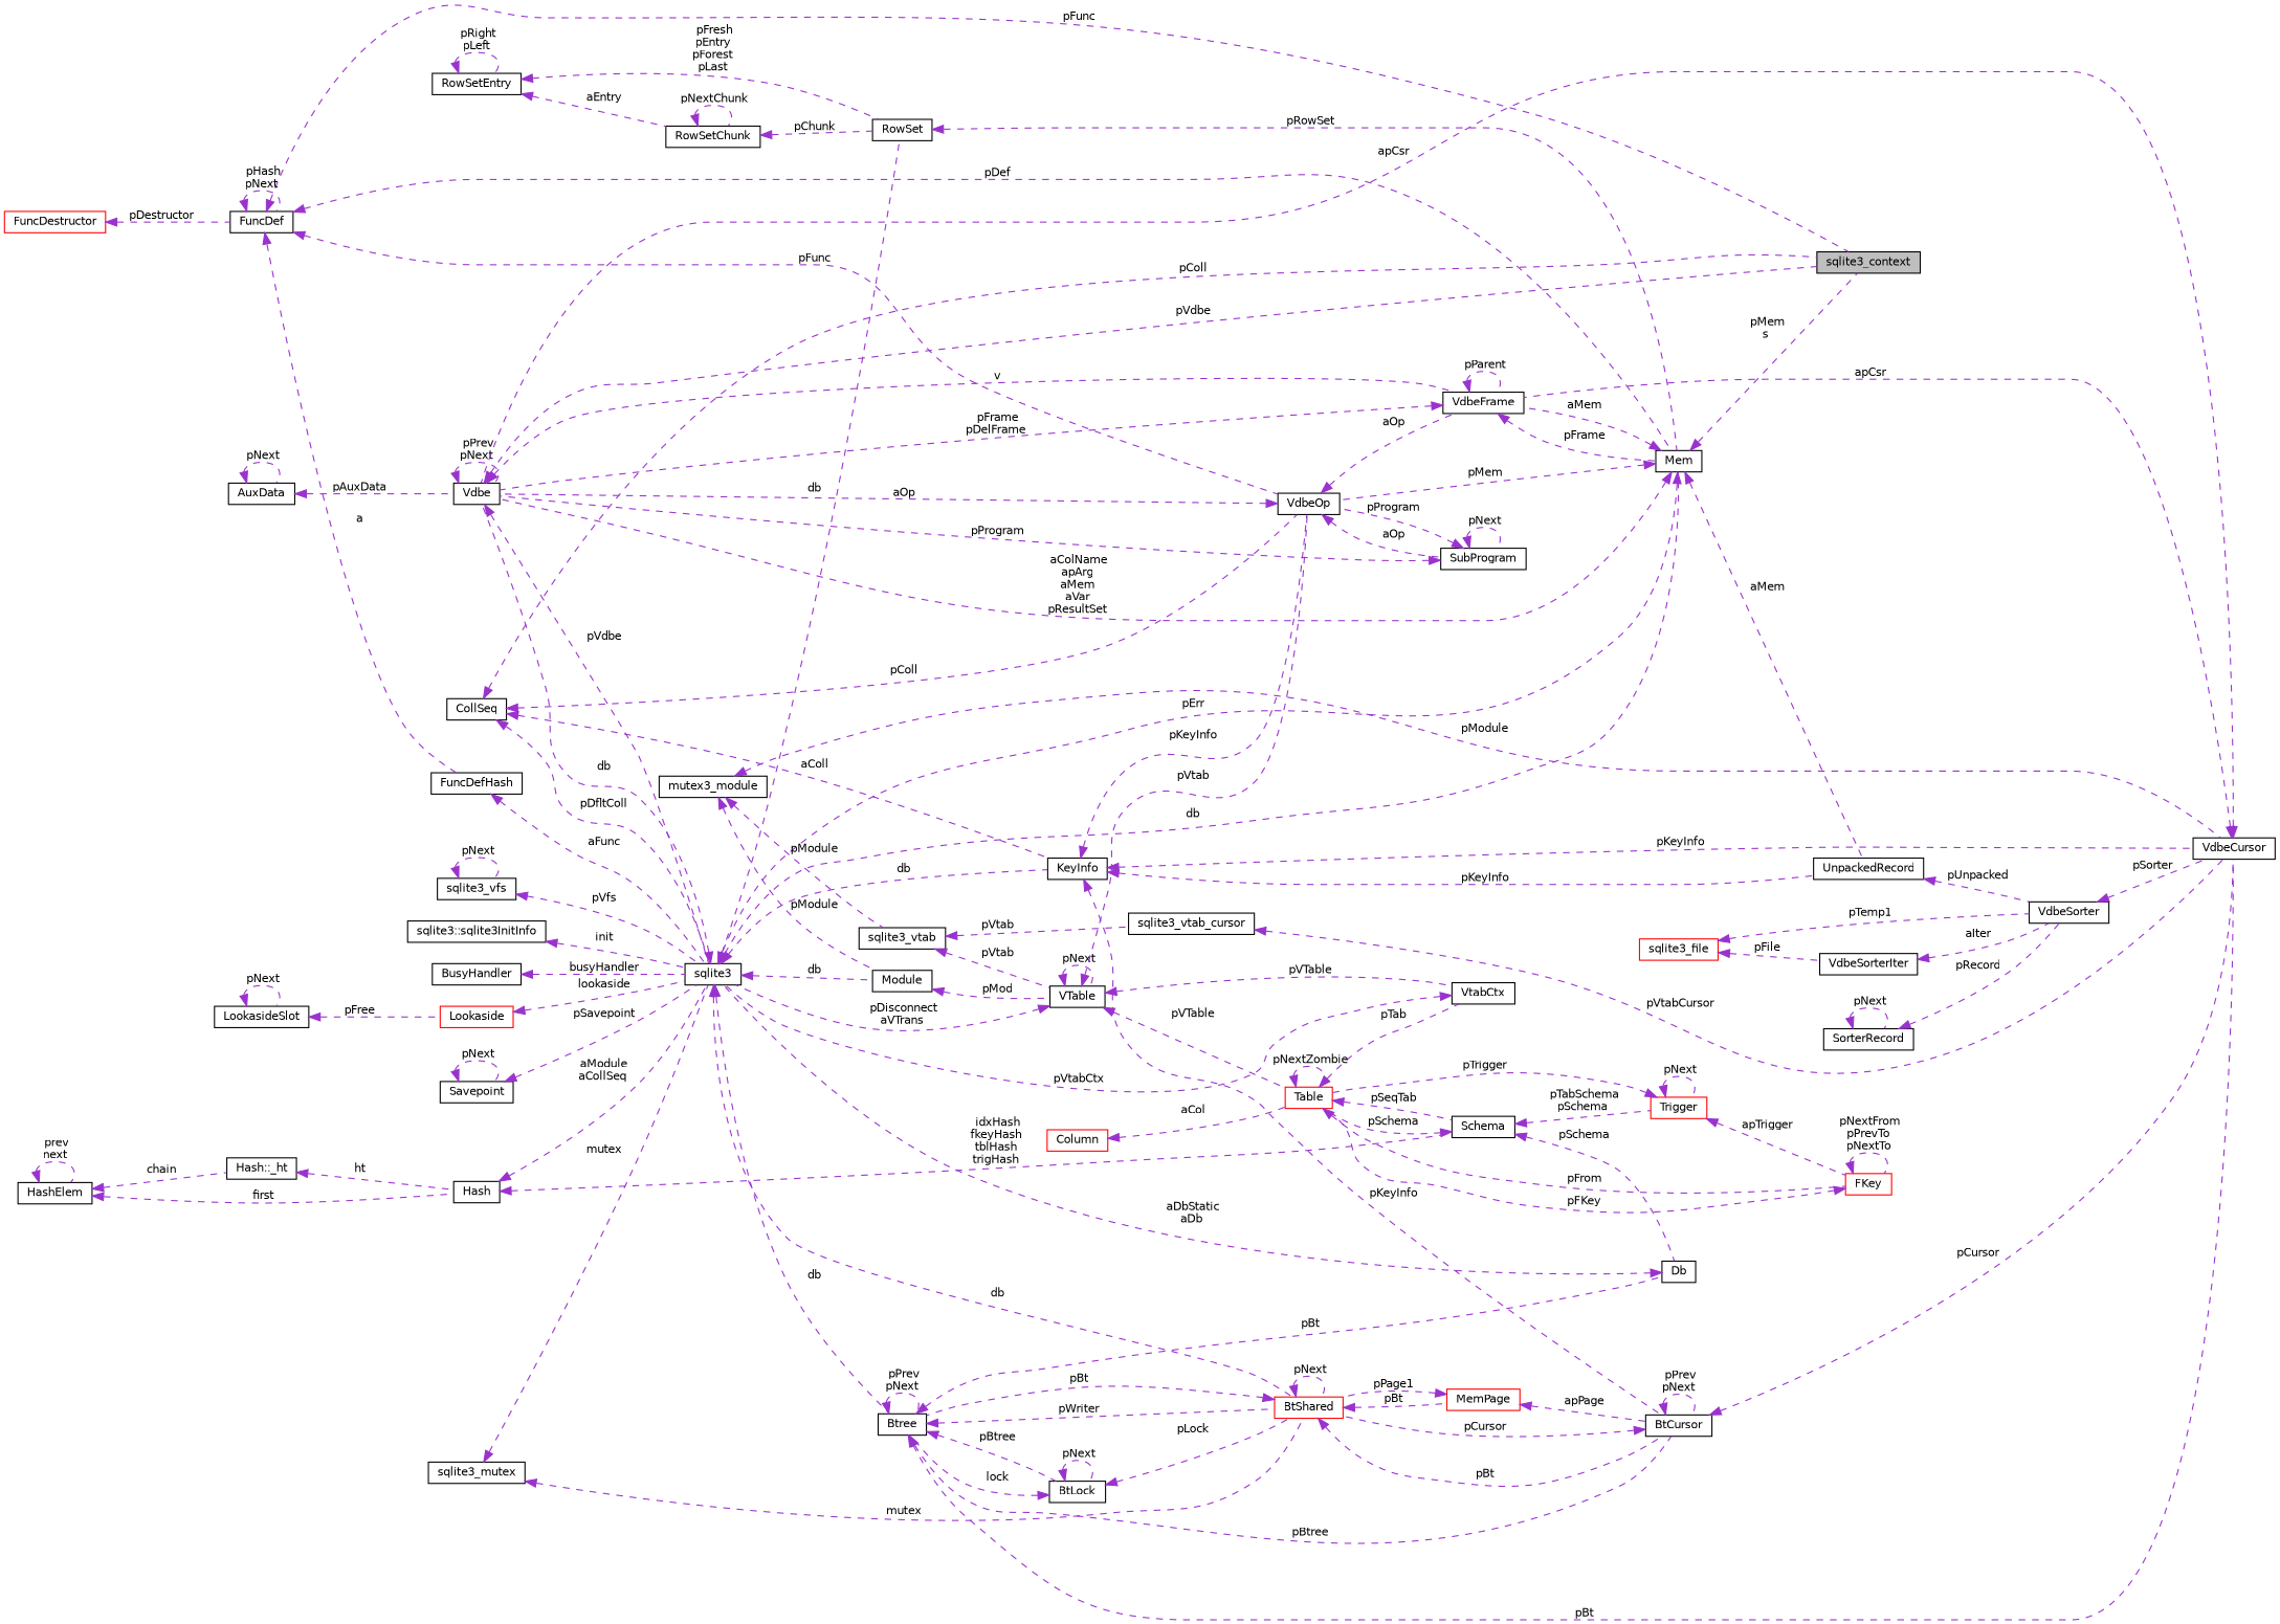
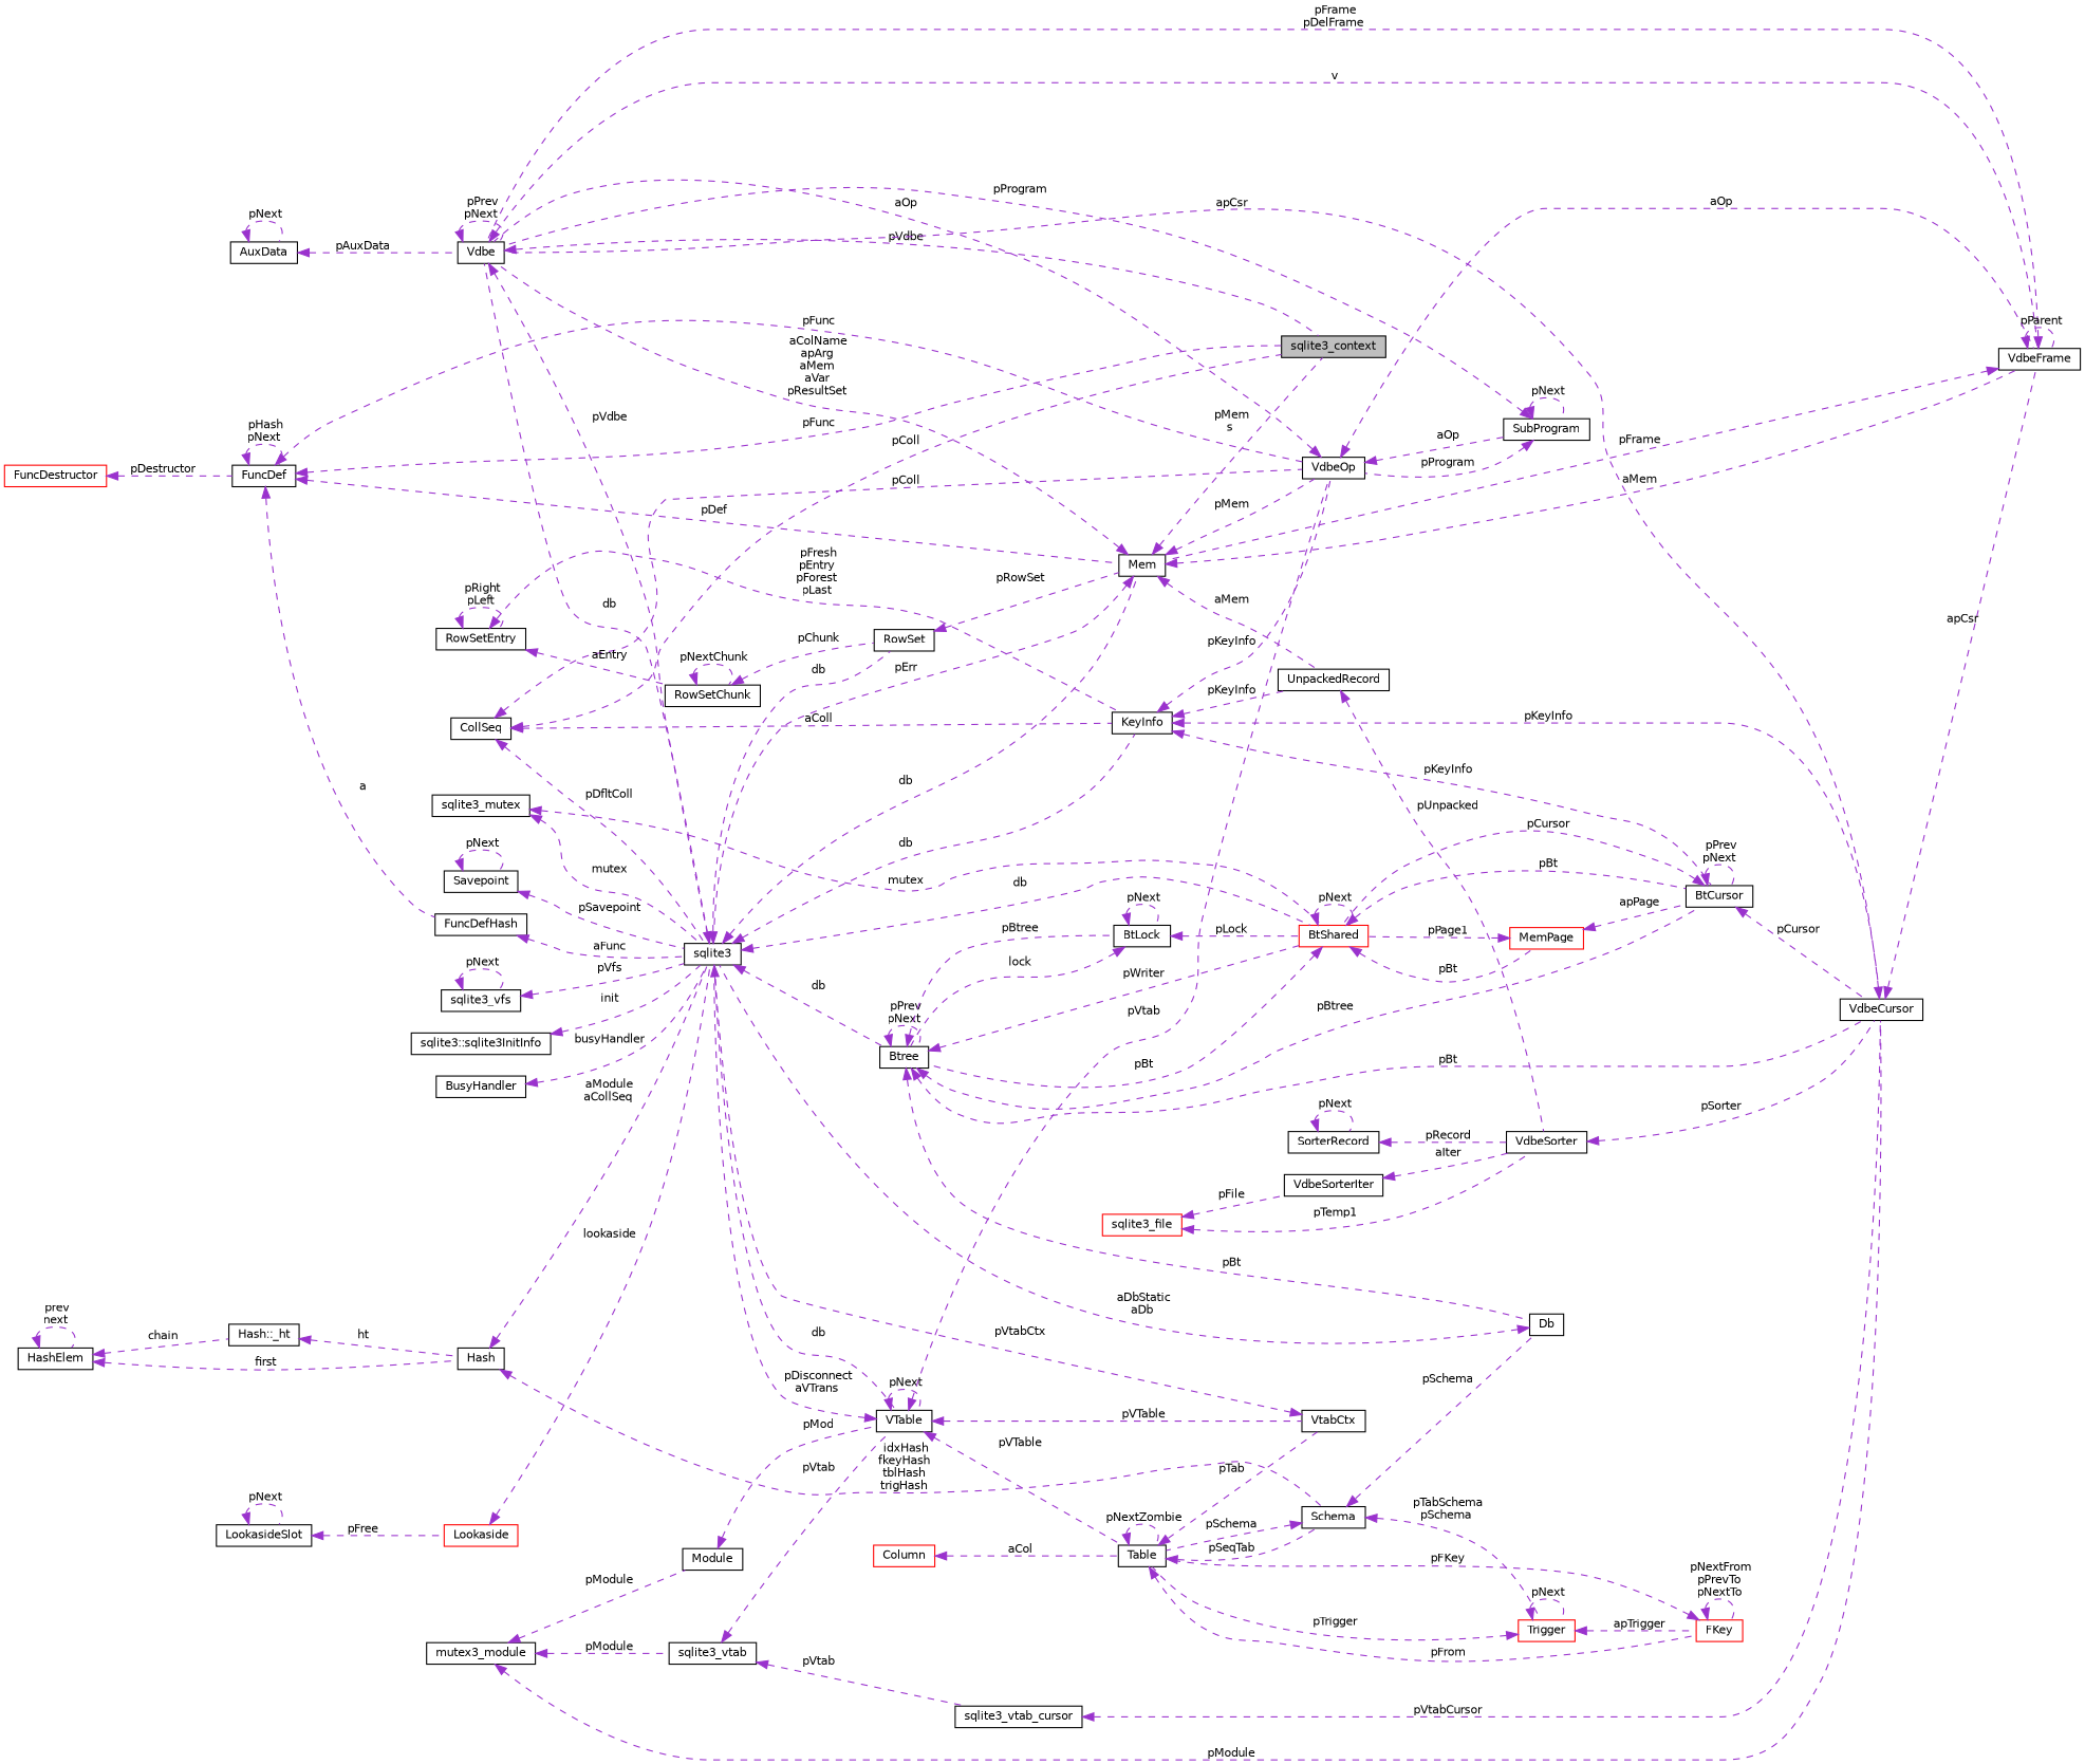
  digraph {
    rankdir=LR
    node [color=black fillcolor=white fontname=Helvetica fontsize=10 shape=record style=filled]
    edge [color=darkorchid3 dir=back fontname=Helvetica fontsize=10 labelfontname=Helvetica labelfontsize=10 style=dashed]
    n1 [fillcolor=grey75 fontcolor=black height=0.2 label=sqlite3_context width=0.4]
    n2 [height=0.2 label=Vdbe width=0.4]
    n3 [height=0.2 label=sqlite3 width=0.4]
    n4 [height=0.2 label=VdbeFrame width=0.4]
    n5 [height=0.2 label=Mem width=0.4]
    n6 [height=0.2 label=VTable width=0.4]
    n7 [height=0.2 label=Btree width=0.4]
    n8 [color=red height=0.2 label=BtShared width=0.4]
    n9 [height=0.2 label=KeyInfo width=0.4]
    n10 [height=0.2 label=RowSet width=0.4]
    n11 [height=0.2 label=UnpackedRecord width=0.4]
    n12 [height=0.2 label=VdbeOp width=0.4]
    n13 [height=0.2 label=VdbeSorter width=0.4]
    n14 [height=0.2 label=SubProgram width=0.4]
    n15 [height=0.2 label=VtabCtx width=0.4]
-   n16 [color=red height=0.2 label=Table width=0.4]
+   n16 [height=0.2 label=Table width=0.4]
    n17 [height=0.2 label=VdbeCursor width=0.4]
    n18 [height=0.2 label=Db width=0.4]
    n19 [height=0.2 label=BtCursor width=0.4]
    n20 [height=0.2 label=BtLock width=0.4]
    n21 [color=red height=0.2 label=MemPage width=0.4]
    n22 [height=0.2 label=Savepoint width=0.4]
    n23 [height=0.2 label=FuncDefHash width=0.4]
    n24 [height=0.2 label=FuncDef width=0.4]
    n25 [color=red height=0.2 label=FuncDestructor width=0.4]
    n26 [color=red height=0.2 label=Lookaside width=0.4]
    n27 [height=0.2 label=LookasideSlot width=0.4]
    n28 [height=0.2 label=sqlite3_mutex width=0.4]
    n29 [height=0.2 label=sqlite3_vfs width=0.4]
    n30 [height=0.2 label="sqlite3::sqlite3InitInfo" width=0.4]
    n31 [height=0.2 label=BusyHandler width=0.4]
    n32 [height=0.2 label=Schema width=0.4]
    n33 [color=red height=0.2 label=FKey width=0.4]
    n34 [height=0.2 label=Module width=0.4]
    n35 [height=0.2 label=mutex3_module width=0.4]
    n36 [height=0.2 label=sqlite3_vtab width=0.4]
    n37 [height=0.2 label=sqlite3_vtab_cursor width=0.4]
    n38 [color=red height=0.2 label=Trigger width=0.4]
    n39 [height=0.2 label=Hash width=0.4]
    n40 [height=0.2 label="Hash::_ht" width=0.4]
    n41 [height=0.2 label=HashElem width=0.4]
    n42 [color=red height=0.2 label=Column width=0.4]
    n43 [height=0.2 label=CollSeq width=0.4]
    n44 [height=0.2 label=VdbeSorterIter width=0.4]
    n45 [color=red height=0.2 label=sqlite3_file width=0.4]
    n46 [height=0.2 label=SorterRecord width=0.4]
    n47 [height=0.2 label=RowSetChunk width=0.4]
    n48 [height=0.2 label=RowSetEntry width=0.4]
    n49 [height=0.2 label=AuxData width=0.4]
    n2 -> n1 [label=" pVdbe"]
    n2 -> n2 [label=" pPrev\npNext"]
    n2 -> n3 [label=" pVdbe"]
    n2 -> n4 [label=" v"]
    n3 -> n2 [label=" db"]
    n3 -> n5 [label=" db"]
-   n3 -> n34 [label=" db"]
+   n3 -> n6 [label=" db"]
    n3 -> n7 [label=" db"]
    n3 -> n8 [label=" db"]
    n3 -> n9 [label=" db"]
    n3 -> n10 [label=" db"]
    n4 -> n2 [label=" pFrame\npDelFrame"]
    n4 -> n4 [label=" pParent"]
    n4 -> n5 [label=" pFrame"]
    n5 -> n1 [label=" pMem\ns"]
    n5 -> n2 [label=" aColName\napArg\naMem\naVar\npResultSet"]
    n5 -> n3 [label=" pErr"]
    n5 -> n4 [label=" aMem"]
    n5 -> n11 [label=" aMem"]
    n5 -> n12 [label=" pMem"]
    n6 -> n3 [label=" pDisconnect\naVTrans"]
    n6 -> n6 [label=" pNext"]
    n6 -> n12 [label=" pVtab"]
    n6 -> n15 [label=" pVTable"]
    n6 -> n16 [label=" pVTable"]
    n7 -> n7 [label=" pPrev\npNext"]
    n7 -> n8 [label=" pWriter"]
    n7 -> n17 [label=" pBt"]
    n7 -> n18 [label=" pBt"]
    n7 -> n19 [label=" pBtree"]
    n7 -> n20 [label=" pBtree"]
    n8 -> n7 [label=" pBt"]
    n8 -> n8 [label=" pNext"]
    n8 -> n19 [label=" pBt"]
    n8 -> n21 [label=" pBt"]
    n9 -> n11 [label=" pKeyInfo"]
    n9 -> n12 [label=" pKeyInfo"]
    n9 -> n17 [label=" pKeyInfo"]
    n9 -> n19 [label=" pKeyInfo"]
    n10 -> n5 [label=" pRowSet"]
    n11 -> n13 [label=" pUnpacked"]
    n12 -> n2 [label=" aOp"]
    n12 -> n4 [label=" aOp"]
    n12 -> n14 [label=" aOp"]
    n13 -> n17 [label=" pSorter"]
    n14 -> n2 [label=" pProgram"]
    n14 -> n12 [label=" pProgram"]
    n14 -> n14 [label=" pNext"]
    n15 -> n3 [label=" pVtabCtx"]
    n16 -> n15 [label=" pTab"]
    n16 -> n16 [label=" pNextZombie"]
    n16 -> n32 [label=" pSeqTab"]
    n16 -> n33 [label=" pFrom"]
    n17 -> n2 [label=" apCsr"]
    n17 -> n4 [label=" apCsr"]
    n18 -> n3 [label=" aDbStatic\naDb"]
    n19 -> n8 [label=" pCursor"]
    n19 -> n17 [label=" pCursor"]
    n19 -> n19 [label=" pPrev\npNext"]
    n20 -> n7 [label=" lock"]
    n20 -> n8 [label=" pLock"]
    n20 -> n20 [label=" pNext"]
    n21 -> n8 [label=" pPage1"]
    n21 -> n19 [label=" apPage"]
    n22 -> n3 [label=" pSavepoint"]
    n22 -> n22 [label=" pNext"]
    n23 -> n3 [label=" aFunc"]
    n24 -> n1 [label=" pFunc"]
    n24 -> n5 [label=" pDef"]
    n24 -> n12 [label=" pFunc"]
    n24 -> n23 [label=" a"]
    n24 -> n24 [label=" pHash\npNext"]
    n25 -> n24 [label=" pDestructor"]
    n26 -> n3 [label=" lookaside"]
    n27 -> n26 [label=" pFree"]
    n27 -> n27 [label=" pNext"]
    n28 -> n3 [label=" mutex"]
    n28 -> n8 [label=" mutex"]
    n29 -> n3 [label=" pVfs"]
    n29 -> n29 [label=" pNext"]
    n30 -> n3 [label=" init"]
    n31 -> n3 [label=" busyHandler"]
    n32 -> n16 [label=" pSchema"]
    n32 -> n18 [label=" pSchema"]
    n32 -> n38 [label=" pTabSchema\npSchema"]
    n33 -> n16 [label=" pFKey"]
    n33 -> n33 [label=" pNextFrom\npPrevTo\npNextTo"]
    n34 -> n6 [label=" pMod"]
    n35 -> n17 [label=" pModule"]
    n35 -> n34 [label=" pModule"]
    n35 -> n36 [label=" pModule"]
    n36 -> n6 [label=" pVtab"]
    n36 -> n37 [label=" pVtab"]
    n37 -> n17 [label=" pVtabCursor"]
    n38 -> n16 [label=" pTrigger"]
    n38 -> n33 [label=" apTrigger"]
    n38 -> n38 [label=" pNext"]
    n39 -> n3 [label=" aModule\naCollSeq"]
    n39 -> n32 [label=" idxHash\nfkeyHash\ntblHash\ntrigHash"]
    n40 -> n39 [label=" ht"]
    n41 -> n39 [label=" first"]
    n41 -> n40 [label=" chain"]
    n41 -> n41 [label=" prev\nnext"]
    n42 -> n16 [label=" aCol"]
    n43 -> n1 [label=" pColl"]
    n43 -> n3 [label=" pDfltColl"]
    n43 -> n9 [label=" aColl"]
    n43 -> n12 [label=" pColl"]
    n44 -> n13 [label=" aIter"]
    n45 -> n13 [label=" pTemp1"]
    n45 -> n44 [label=" pFile"]
    n46 -> n13 [label=" pRecord"]
    n46 -> n46 [label=" pNext"]
    n47 -> n10 [label=" pChunk"]
    n47 -> n47 [label=" pNextChunk"]
-   n48 -> n10 [label=" pFresh\npEntry\npForest\npLast"]
+   n48 -> n9 [label=" pFresh\npEntry\npForest\npLast"]
    n48 -> n47 [label=" aEntry"]
    n48 -> n48 [label=" pRight\npLeft"]
    n49 -> n2 [label=" pAuxData"]
    n49 -> n49 [label=" pNext"]
  }
